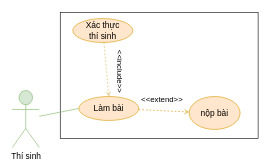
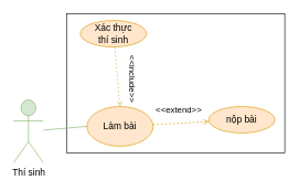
  <mxCell id="0" />
  <mxCell id="1" parent="0" />
  <mxCell id="2" value="" style="rounded=0;whiteSpace=wrap;html=1;" parent="1" vertex="1"><mxGeometry x="100" y="20" width="330" height="210" as="geometry" /></mxCell>
  <mxCell id="3" style="rounded=0;orthogonalLoop=1;jettySize=auto;html=1;dashed=1;fillColor=#ffe6cc;strokeColor=#d79b00;fontSize=14;endArrow=open;endFill=0;" parent="1" source="4" target="5" edge="1"><mxGeometry relative="1" as="geometry" /></mxCell>
- <mxCell id="4" value="Làm bài" style="ellipse;whiteSpace=wrap;html=1;fillColor=#ffe6cc;strokeColor=#d79b00;fontSize=14;" parent="1" vertex="1"><mxGeometry x="131" y="160" width="100" height="40" as="geometry" /></mxCell>
- <mxCell id="5" value="nộp bài" style="ellipse;whiteSpace=wrap;html=1;fillColor=#ffe6cc;strokeColor=#d79b00;fontSize=14;" parent="1" vertex="1"><mxGeometry x="315" y="160" width="85" height="55" as="geometry" /></mxCell>
+ <mxCell id="4" value="Làm bài" style="ellipse;whiteSpace=wrap;html=1;fillColor=#ffe6cc;strokeColor=#d79b00;fontSize=14;" parent="1" vertex="1"><mxGeometry x="131" y="160" width="100" height="60" as="geometry" /></mxCell>
+ <mxCell id="5" value="nộp bài" style="ellipse;whiteSpace=wrap;html=1;fillColor=#ffe6cc;strokeColor=#d79b00;fontSize=14;" parent="1" vertex="1"><mxGeometry x="315" y="160" width="100" height="40" as="geometry" /></mxCell>
  <mxCell id="6" value="&lt;font style=&quot;font-size: 13px;&quot;&gt;&amp;lt;&amp;lt;extend&amp;gt;&amp;gt;&lt;/font&gt;" style="text;html=1;strokeColor=none;fillColor=none;align=center;verticalAlign=middle;whiteSpace=wrap;rounded=0;rotation=0;fontSize=13;" parent="1" vertex="1"><mxGeometry x="240" y="150" width="60" height="30" as="geometry" /></mxCell>
  <mxCell id="7" style="rounded=0;orthogonalLoop=1;jettySize=auto;html=1;entryX=0;entryY=0.5;entryDx=0;entryDy=0;fillColor=#d5e8d4;strokeColor=#82b366;fontSize=14;endArrow=none;startFill=0;" parent="1" source="8" target="4" edge="1"><mxGeometry relative="1" as="geometry" /></mxCell>
  <mxCell id="8" value="Thí sinh" style="shape=umlActor;verticalLabelPosition=bottom;verticalAlign=top;html=1;outlineConnect=0;fillColor=#d5e8d4;strokeColor=#82b366;fontSize=14;" parent="1" vertex="1"><mxGeometry x="20" y="150" width="45" height="95" as="geometry" /></mxCell>
  <mxCell id="9" style="rounded=0;orthogonalLoop=1;jettySize=auto;html=1;entryX=0.5;entryY=0;entryDx=0;entryDy=0;fillColor=#fff2cc;strokeColor=#d6b656;dashed=1;endArrow=open;endFill=0;" parent="1" source="10" target="4" edge="1"><mxGeometry relative="1" as="geometry" /></mxCell>
  <mxCell id="10" value="Xác thực&lt;div&gt;thí sinh&lt;/div&gt;" style="ellipse;whiteSpace=wrap;html=1;fillColor=#ffe6cc;strokeColor=#d79b00;fontSize=14;" parent="1" vertex="1"><mxGeometry x="121" y="30" width="100" height="40" as="geometry" /></mxCell>
  <mxCell id="11" value="&amp;lt;&amp;lt;include&amp;gt;&amp;gt;" style="text;html=1;align=center;verticalAlign=middle;resizable=0;points=[];autosize=1;strokeColor=none;fillColor=none;fontFamily=Helvetica;fontSize=13;fontColor=default;labelBackgroundColor=default;rotation=90;" parent="1" vertex="1"><mxGeometry x="150" y="103" width="100" height="30" as="geometry" /></mxCell>
